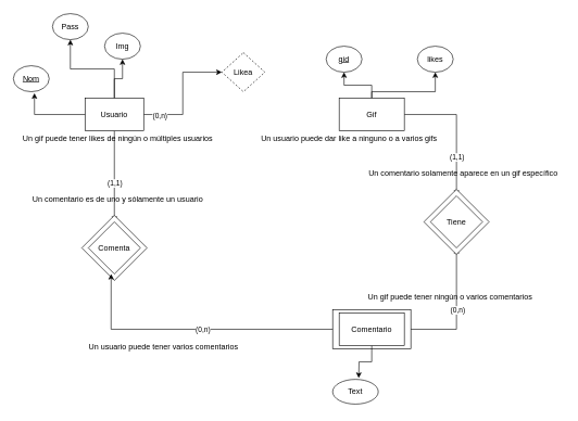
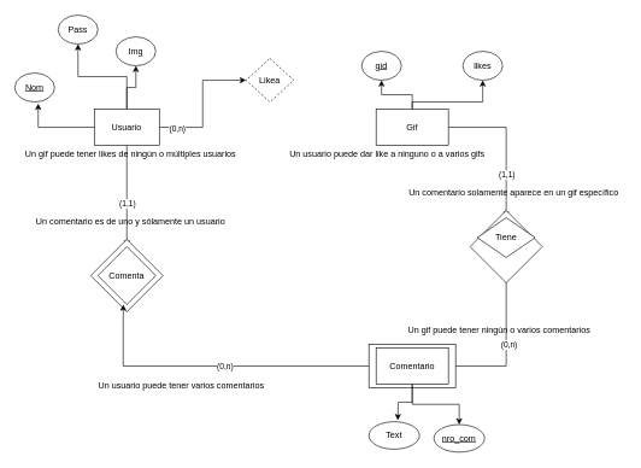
  <mxCell id="0" />
  <mxCell id="1" parent="0" />
  <mxCell id="2" style="edgeStyle=orthogonalEdgeStyle;rounded=0;orthogonalLoop=1;jettySize=auto;html=1;entryX=0;entryY=0.5;entryDx=0;entryDy=0;" edge="1" parent="1" source="8" target="14"><mxGeometry relative="1" as="geometry" /></mxCell>
  <mxCell id="3" value="(0,n)" style="edgeLabel;html=1;align=center;verticalAlign=middle;resizable=0;points=[];" vertex="1" connectable="0" parent="2"><mxGeometry x="-0.74" y="-1" relative="1" as="geometry"><mxPoint as="offset" /></mxGeometry></mxCell>
  <mxCell id="4" style="edgeStyle=orthogonalEdgeStyle;rounded=0;orthogonalLoop=1;jettySize=auto;html=1;entryX=0.5;entryY=0;entryDx=0;entryDy=0;" edge="1" parent="1" source="8" target="28"><mxGeometry relative="1" as="geometry" /></mxCell>
  <mxCell id="5" value="(1,1)" style="edgeLabel;html=1;align=center;verticalAlign=middle;resizable=0;points=[];" vertex="1" connectable="0" parent="4"><mxGeometry x="-0.372" y="2" relative="1" as="geometry"><mxPoint x="-2" y="36" as="offset" /></mxGeometry></mxCell>
  <mxCell id="6" style="edgeStyle=orthogonalEdgeStyle;rounded=0;orthogonalLoop=1;jettySize=auto;html=1;entryX=0.5;entryY=1;entryDx=0;entryDy=0;" edge="1" parent="1" source="8" target="35"><mxGeometry relative="1" as="geometry" /></mxCell>
  <mxCell id="7" style="edgeStyle=orthogonalEdgeStyle;rounded=0;orthogonalLoop=1;jettySize=auto;html=1;entryX=0.5;entryY=1;entryDx=0;entryDy=0;" edge="1" parent="1" source="8" target="34"><mxGeometry relative="1" as="geometry" /></mxCell>
  <mxCell id="8" value="Usuario" style="rounded=0;whiteSpace=wrap;html=1;" vertex="1" parent="1"><mxGeometry x="130" y="150" width="90" height="50" as="geometry" /></mxCell>
  <mxCell id="9" style="edgeStyle=orthogonalEdgeStyle;rounded=0;orthogonalLoop=1;jettySize=auto;html=1;entryX=0.5;entryY=0;entryDx=0;entryDy=0;" edge="1" parent="1" source="13" target="22"><mxGeometry relative="1" as="geometry" /></mxCell>
  <mxCell id="10" value="(1,1)" style="edgeLabel;html=1;align=center;verticalAlign=middle;resizable=0;points=[];" vertex="1" connectable="0" parent="9"><mxGeometry x="-0.739" y="1" relative="1" as="geometry"><mxPoint x="53" y="66" as="offset" /></mxGeometry></mxCell>
  <mxCell id="11" style="edgeStyle=orthogonalEdgeStyle;rounded=0;orthogonalLoop=1;jettySize=auto;html=1;entryX=0.5;entryY=1;entryDx=0;entryDy=0;" edge="1" parent="1" source="13" target="37"><mxGeometry relative="1" as="geometry" /></mxCell>
  <mxCell id="12" style="edgeStyle=orthogonalEdgeStyle;rounded=0;orthogonalLoop=1;jettySize=auto;html=1;entryX=0.5;entryY=1;entryDx=0;entryDy=0;" edge="1" parent="1" source="13" target="38"><mxGeometry relative="1" as="geometry"><Array as="points"><mxPoint x="570" y="140" /><mxPoint x="667" y="140" /></Array></mxGeometry></mxCell>
  <mxCell id="13" value="Gif" style="rounded=0;whiteSpace=wrap;html=1;" vertex="1" parent="1"><mxGeometry x="520" y="150" width="100" height="50" as="geometry" /></mxCell>
  <mxCell id="14" value="Likea" style="rhombus;whiteSpace=wrap;html=1;dashed=1;" vertex="1" parent="1"><mxGeometry x="340" y="80" width="66" height="60" as="geometry" /></mxCell>
  <mxCell id="15" value="Un usuario puede dar like a ninguno o a varios gifs" style="text;html=1;align=center;verticalAlign=middle;resizable=0;points=[];autosize=1;strokeColor=none;fillColor=none;" vertex="1" parent="1"><mxGeometry x="390" y="198" width="290" height="30" as="geometry" /></mxCell>
  <mxCell id="16" value="Un gif puede tener likes de ningún o múltiples usuarios" style="text;html=1;align=center;verticalAlign=middle;resizable=0;points=[];autosize=1;strokeColor=none;fillColor=none;" vertex="1" parent="1"><mxGeometry x="20" y="198" width="320" height="30" as="geometry" /></mxCell>
  <mxCell id="17" style="edgeStyle=orthogonalEdgeStyle;rounded=0;orthogonalLoop=1;jettySize=auto;html=1;entryX=0.5;entryY=1;entryDx=0;entryDy=0;" edge="1" parent="1" source="26" target="22"><mxGeometry relative="1" as="geometry" /></mxCell>
  <mxCell id="18" value="(0,n)" style="edgeLabel;html=1;align=center;verticalAlign=middle;resizable=0;points=[];" vertex="1" connectable="0" parent="17"><mxGeometry x="-0.788" relative="1" as="geometry"><mxPoint x="59" y="-30" as="offset" /></mxGeometry></mxCell>
  <mxCell id="19" value="Un gif puede tener ningún o varios comentarios" style="text;html=1;align=center;verticalAlign=middle;resizable=0;points=[];autosize=1;strokeColor=none;fillColor=none;" vertex="1" parent="1"><mxGeometry x="550" y="440" width="280" height="30" as="geometry" /></mxCell>
  <mxCell id="20" value="Un comentario solamente aparece en un gif específico" style="text;html=1;align=center;verticalAlign=middle;resizable=0;points=[];autosize=1;strokeColor=none;fillColor=none;" vertex="1" parent="1"><mxGeometry x="555" y="250" width="310" height="30" as="geometry" /></mxCell>
  <mxCell id="21" value="" style="rhombus;whiteSpace=wrap;html=1;" vertex="1" parent="1"><mxGeometry x="650" y="290" width="100" height="100" as="geometry" /></mxCell>
- <mxCell id="22" value="Tiene" style="rhombus;whiteSpace=wrap;html=1;" vertex="1" parent="1"><mxGeometry x="660" y="300" width="80" height="80" as="geometry" /></mxCell>
+ <mxCell id="22" value="Tiene" style="rhombus;whiteSpace=wrap;html=1;" vertex="1" parent="1"><mxGeometry x="660" y="300" width="80" height="55" as="geometry" /></mxCell>
  <mxCell id="23" value="" style="rounded=0;whiteSpace=wrap;html=1;" vertex="1" parent="1"><mxGeometry x="510" y="475" width="120" height="60" as="geometry" /></mxCell>
  <mxCell id="24" style="edgeStyle=orthogonalEdgeStyle;rounded=0;orthogonalLoop=1;jettySize=auto;html=1;" edge="1" parent="1" source="26"><mxGeometry relative="1" as="geometry"><mxPoint x="550" y="580" as="targetPoint" /></mxGeometry></mxCell>
+ <mxCell id="25" style="edgeStyle=orthogonalEdgeStyle;rounded=0;orthogonalLoop=1;jettySize=auto;html=1;" edge="1" parent="1" source="26" target="40"><mxGeometry relative="1" as="geometry" /></mxCell>
  <mxCell id="26" value="Comentario" style="rounded=0;whiteSpace=wrap;html=1;" vertex="1" parent="1"><mxGeometry x="520" y="480" width="100" height="50" as="geometry" /></mxCell>
  <mxCell id="27" value="" style="rhombus;whiteSpace=wrap;html=1;" vertex="1" parent="1"><mxGeometry x="125" y="330" width="100" height="100" as="geometry" /></mxCell>
  <mxCell id="28" value="Comenta" style="rhombus;whiteSpace=wrap;html=1;" vertex="1" parent="1"><mxGeometry x="135" y="340" width="80" height="80" as="geometry" /></mxCell>
  <mxCell id="29" style="edgeStyle=orthogonalEdgeStyle;rounded=0;orthogonalLoop=1;jettySize=auto;html=1;entryX=0.438;entryY=1;entryDx=0;entryDy=0;entryPerimeter=0;" edge="1" parent="1" source="23" target="28"><mxGeometry relative="1" as="geometry" /></mxCell>
  <mxCell id="30" value="(0,n)" style="edgeLabel;html=1;align=center;verticalAlign=middle;resizable=0;points=[];" vertex="1" connectable="0" parent="29"><mxGeometry x="-0.534" y="-2" relative="1" as="geometry"><mxPoint x="-101" y="2" as="offset" /></mxGeometry></mxCell>
  <mxCell id="31" value="Un usuario puede tener varios comentarios" style="text;html=1;align=center;verticalAlign=middle;resizable=0;points=[];autosize=1;strokeColor=none;fillColor=none;" vertex="1" parent="1"><mxGeometry x="125" y="518" width="250" height="30" as="geometry" /></mxCell>
  <mxCell id="32" value="Un comentario es de uno y sólamente un usuario" style="text;html=1;align=center;verticalAlign=middle;resizable=0;points=[];autosize=1;strokeColor=none;fillColor=none;" vertex="1" parent="1"><mxGeometry x="35" y="290" width="290" height="30" as="geometry" /></mxCell>
  <mxCell id="33" value="Nom" style="ellipse;whiteSpace=wrap;html=1;fontStyle=4" vertex="1" parent="1"><mxGeometry x="20" y="100" width="55" height="40" as="geometry" /></mxCell>
  <mxCell id="34" value="Pass" style="ellipse;whiteSpace=wrap;html=1;" vertex="1" parent="1"><mxGeometry x="80" width="55" height="40" as="geometry" y="20" /></mxCell>
  <mxCell id="35" value="Img" style="ellipse;whiteSpace=wrap;html=1;" vertex="1" parent="1"><mxGeometry x="160" y="50" width="55" height="40" as="geometry" /></mxCell>
  <mxCell id="36" style="edgeStyle=orthogonalEdgeStyle;rounded=0;orthogonalLoop=1;jettySize=auto;html=1;entryX=0.589;entryY=1.055;entryDx=0;entryDy=0;entryPerimeter=0;" edge="1" parent="1" source="8" target="33"><mxGeometry relative="1" as="geometry" /></mxCell>
  <mxCell id="37" value="gid" style="ellipse;whiteSpace=wrap;html=1;fontStyle=4" vertex="1" parent="1"><mxGeometry x="500" y="70" width="55" height="40" as="geometry" /></mxCell>
  <mxCell id="38" value="likes" style="ellipse;whiteSpace=wrap;html=1;" vertex="1" parent="1"><mxGeometry x="640" y="70" width="55" height="40" as="geometry" /></mxCell>
  <mxCell id="39" value="Text" style="ellipse;whiteSpace=wrap;html=1;" vertex="1" parent="1"><mxGeometry x="510" y="582" width="70" height="38" as="geometry" /></mxCell>
+ <mxCell id="40" value="&lt;u&gt;nro_com&lt;/u&gt;" style="ellipse;whiteSpace=wrap;html=1;" vertex="1" parent="1"><mxGeometry x="600" y="586" width="70" height="38" as="geometry" /></mxCell>
